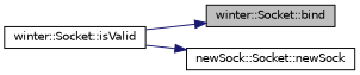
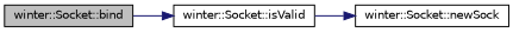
  digraph {
    rankdir=LR
    node [color=black fillcolor=white fontname=Helvetica fontsize=10 shape=record style=filled]
    edge [color=midnightblue fontname=Helvetica fontsize=10 labelfontname=Helvetica labelfontsize=10 style=solid]
    n1 [fillcolor=grey75 fontcolor=black height=0.2 label="winter::Socket::bind" width=0.4]
    n2 [height=0.2 label="winter::Socket::isValid" width=0.4]
-   n3 [height=0.2 label="newSock::Socket::newSock" width=0.4]
-   n2 -> n1
+   n3 [height=0.2 label="winter::Socket::newSock" width=0.4]
+   n1 -> n2
    n2 -> n3
  }
